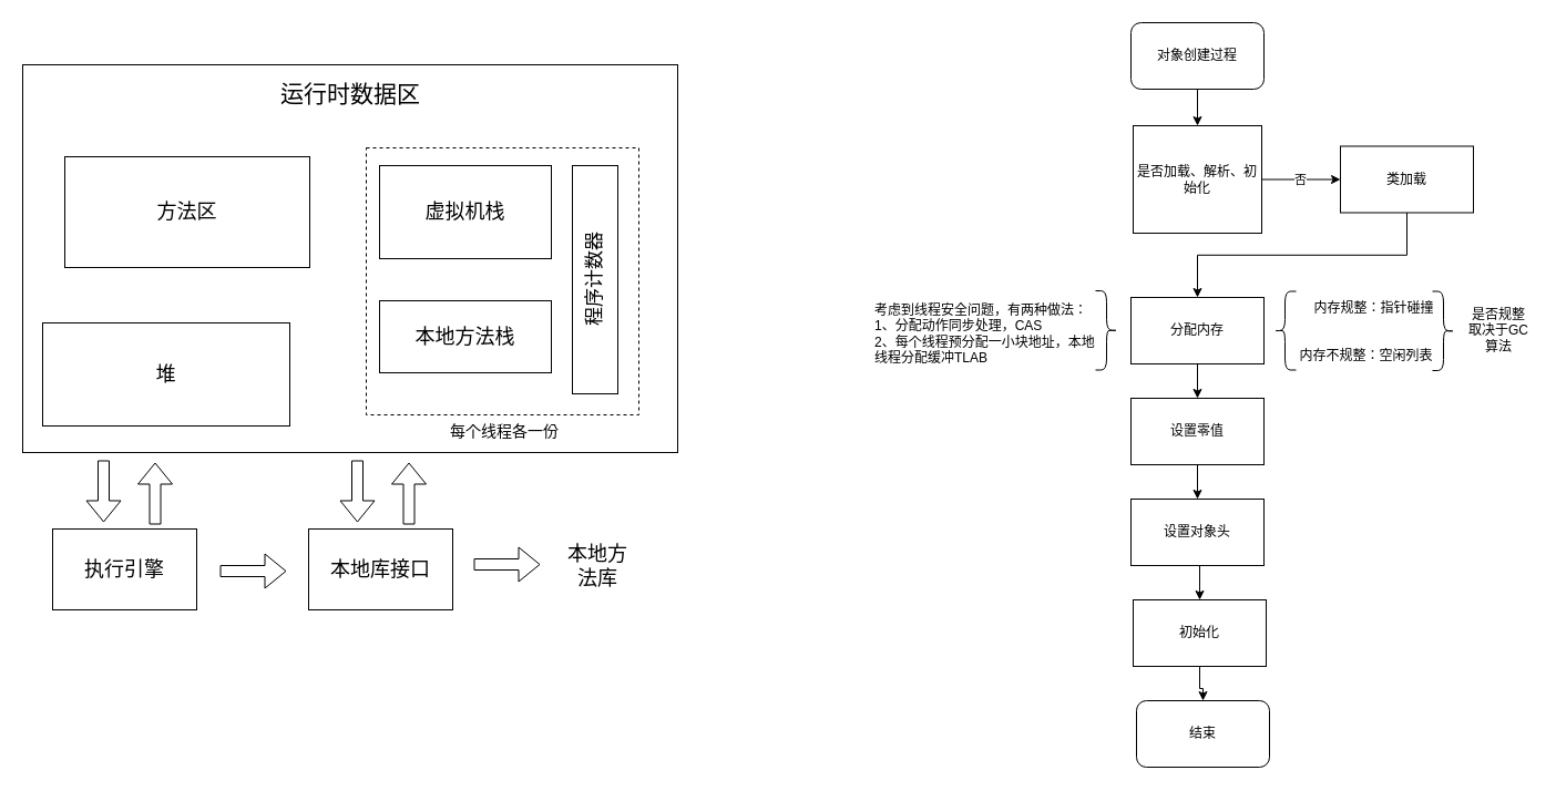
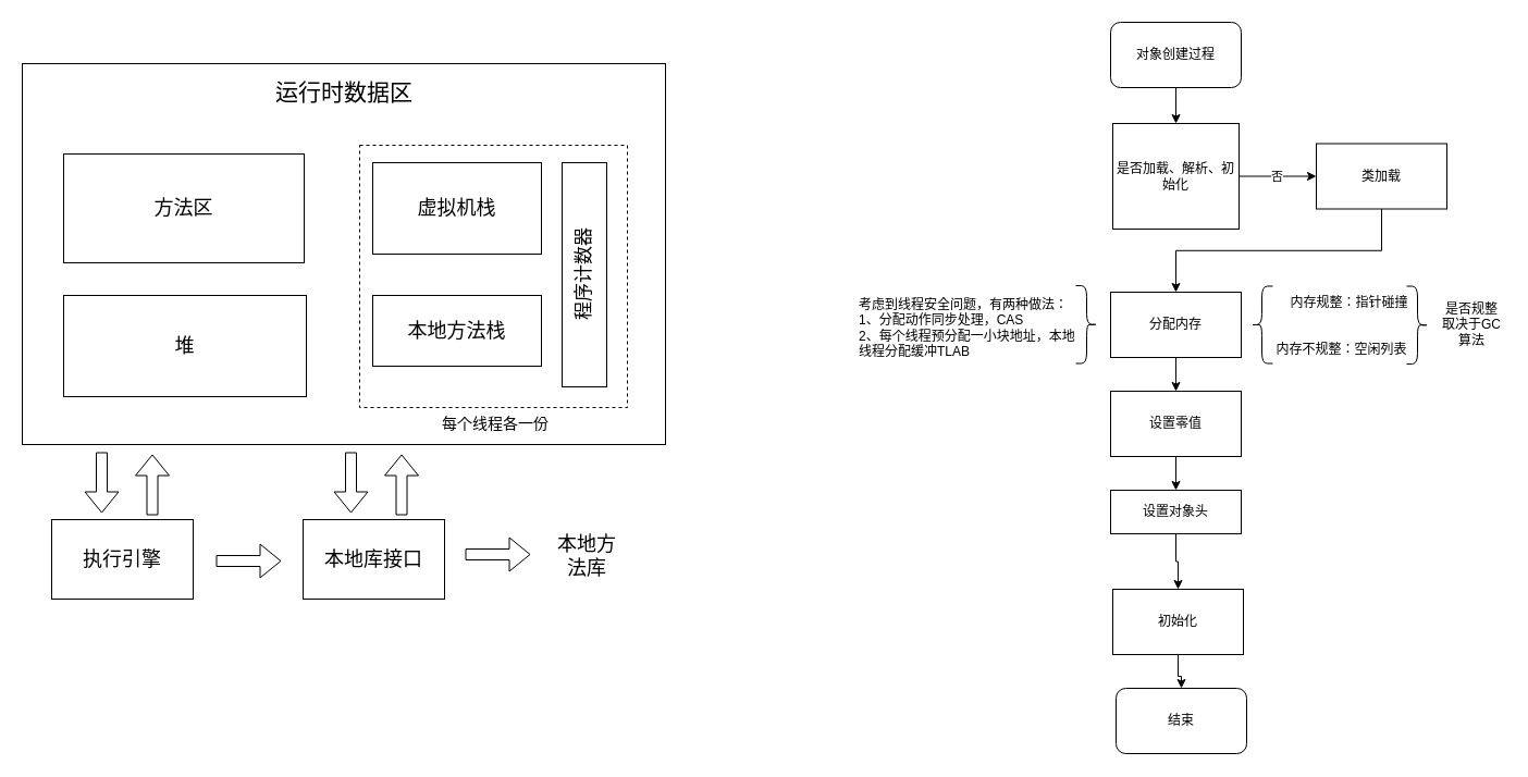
  <mxCell id="0" />
  <mxCell id="1" parent="0" />
  <mxCell id="2" value="" style="rounded=0;whiteSpace=wrap;html=1;" parent="1" vertex="1"><mxGeometry x="20" y="58" width="591" height="350" as="geometry" /></mxCell>
  <mxCell id="3" value="方法区" style="rounded=0;whiteSpace=wrap;html=1;fontSize=18;" parent="1" vertex="1"><mxGeometry x="58" y="141" width="221" height="100" as="geometry" /></mxCell>
  <mxCell id="4" value="&lt;font style=&quot;font-size: 21px;&quot;&gt;运行时数据区&lt;/font&gt;" style="text;html=1;align=center;verticalAlign=middle;whiteSpace=wrap;rounded=0;" parent="1" vertex="1"><mxGeometry x="184.5" y="69" width="262" height="30" as="geometry" /></mxCell>
- <mxCell id="5" value="堆" style="rounded=0;whiteSpace=wrap;html=1;fontSize=18;" parent="1" vertex="1"><mxGeometry x="38" y="291" width="223" height="93" as="geometry" /></mxCell>
+ <mxCell id="5" value="堆" style="rounded=0;whiteSpace=wrap;html=1;fontSize=18;" parent="1" vertex="1"><mxGeometry x="58" y="271" width="223" height="93" as="geometry" /></mxCell>
  <mxCell id="6" value="虚拟机栈" style="rounded=0;whiteSpace=wrap;html=1;fontSize=18;" parent="1" vertex="1"><mxGeometry x="342" y="149" width="155" height="84" as="geometry" /></mxCell>
  <mxCell id="7" value="本地方法栈" style="rounded=0;whiteSpace=wrap;html=1;fontSize=18;" parent="1" vertex="1"><mxGeometry x="342" y="271" width="155" height="65" as="geometry" /></mxCell>
  <mxCell id="8" value="程序计数器" style="rounded=0;whiteSpace=wrap;html=1;horizontal=0;verticalAlign=middle;rotation=0;fontSize=17;" parent="1" vertex="1"><mxGeometry x="516" y="149" width="41" height="206" as="geometry" /></mxCell>
  <mxCell id="9" value="" style="rounded=0;whiteSpace=wrap;html=1;fillColor=none;dashed=1;" parent="1" vertex="1"><mxGeometry x="330" y="133" width="246" height="241" as="geometry" /></mxCell>
  <mxCell id="10" value="每个线程各一份" style="text;html=1;align=center;verticalAlign=middle;whiteSpace=wrap;rounded=0;fontSize=14;textShadow=0;labelBackgroundColor=none;labelBorderColor=none;" parent="1" vertex="1"><mxGeometry x="371" y="374" width="168" height="30" as="geometry" /></mxCell>
  <mxCell id="11" value="执行引擎" style="rounded=0;whiteSpace=wrap;html=1;fontSize=18;" parent="1" vertex="1"><mxGeometry x="47" y="477" width="130" height="73" as="geometry" /></mxCell>
  <mxCell id="12" value="本地库接口" style="rounded=0;whiteSpace=wrap;html=1;fontSize=18;" parent="1" vertex="1"><mxGeometry x="278" y="477" width="130" height="73" as="geometry" /></mxCell>
  <mxCell id="13" value="" style="shape=flexArrow;endArrow=classic;html=1;rounded=0;" parent="1" edge="1"><mxGeometry width="50" height="50" relative="1" as="geometry"><mxPoint x="198" y="515" as="sourcePoint" /><mxPoint x="258" y="515" as="targetPoint" /></mxGeometry></mxCell>
  <mxCell id="14" value="" style="shape=flexArrow;endArrow=classic;html=1;rounded=0;" parent="1" edge="1"><mxGeometry width="50" height="50" relative="1" as="geometry"><mxPoint x="93" y="415" as="sourcePoint" /><mxPoint x="93" y="471" as="targetPoint" /></mxGeometry></mxCell>
  <mxCell id="15" value="" style="shape=flexArrow;endArrow=classic;html=1;rounded=0;" parent="1" edge="1"><mxGeometry width="50" height="50" relative="1" as="geometry"><mxPoint x="139.5" y="473" as="sourcePoint" /><mxPoint x="139.5" y="417" as="targetPoint" /></mxGeometry></mxCell>
  <mxCell id="16" value="" style="shape=flexArrow;endArrow=classic;html=1;rounded=0;" parent="1" edge="1"><mxGeometry width="50" height="50" relative="1" as="geometry"><mxPoint x="322" y="415" as="sourcePoint" /><mxPoint x="322" y="471" as="targetPoint" /></mxGeometry></mxCell>
  <mxCell id="17" value="" style="shape=flexArrow;endArrow=classic;html=1;rounded=0;" parent="1" edge="1"><mxGeometry width="50" height="50" relative="1" as="geometry"><mxPoint x="368.5" y="473" as="sourcePoint" /><mxPoint x="368.5" y="417" as="targetPoint" /></mxGeometry></mxCell>
  <mxCell id="18" value="" style="shape=flexArrow;endArrow=classic;html=1;rounded=0;" parent="1" edge="1"><mxGeometry width="50" height="50" relative="1" as="geometry"><mxPoint x="427" y="509" as="sourcePoint" /><mxPoint x="487" y="509" as="targetPoint" /></mxGeometry></mxCell>
  <mxCell id="19" value="本地方法库" style="text;html=1;align=center;verticalAlign=middle;whiteSpace=wrap;rounded=0;fontSize=18;" parent="1" vertex="1"><mxGeometry x="509" y="496" width="60" height="30" as="geometry" /></mxCell>
  <mxCell id="20" style="edgeStyle=orthogonalEdgeStyle;rounded=0;orthogonalLoop=1;jettySize=auto;html=1;" edge="1" parent="1" source="21" target="26"><mxGeometry relative="1" as="geometry" /></mxCell>
  <mxCell id="21" value="对象创建过程" style="rounded=1;whiteSpace=wrap;html=1;" vertex="1" parent="1"><mxGeometry x="1020" y="20" width="120" height="60" as="geometry" /></mxCell>
  <mxCell id="22" style="edgeStyle=orthogonalEdgeStyle;rounded=0;orthogonalLoop=1;jettySize=auto;html=1;exitX=0.5;exitY=1;exitDx=0;exitDy=0;entryX=0.5;entryY=0;entryDx=0;entryDy=0;" edge="1" parent="1" source="23" target="28"><mxGeometry relative="1" as="geometry" /></mxCell>
  <mxCell id="23" value="分配内存" style="rounded=0;whiteSpace=wrap;html=1;" vertex="1" parent="1"><mxGeometry x="1020" y="268" width="120" height="60" as="geometry" /></mxCell>
  <mxCell id="24" style="edgeStyle=orthogonalEdgeStyle;rounded=0;orthogonalLoop=1;jettySize=auto;html=1;exitX=1;exitY=0.5;exitDx=0;exitDy=0;entryX=0;entryY=0.5;entryDx=0;entryDy=0;" edge="1" parent="1" source="26" target="34"><mxGeometry relative="1" as="geometry" /></mxCell>
  <mxCell id="25" value="否" style="edgeLabel;html=1;align=center;verticalAlign=middle;resizable=0;points=[];" vertex="1" connectable="0" parent="24"><mxGeometry x="-0.042" y="1" relative="1" as="geometry"><mxPoint y="1" as="offset" /></mxGeometry></mxCell>
  <mxCell id="26" value="是否加载、解析、初始化" style="whiteSpace=wrap;html=1;rounded=0;" vertex="1" parent="1"><mxGeometry x="1022" y="113" width="116" height="97" as="geometry" /></mxCell>
  <mxCell id="27" style="edgeStyle=orthogonalEdgeStyle;rounded=0;orthogonalLoop=1;jettySize=auto;html=1;exitX=0.5;exitY=1;exitDx=0;exitDy=0;entryX=0.5;entryY=0;entryDx=0;entryDy=0;" edge="1" parent="1" source="28" target="30"><mxGeometry relative="1" as="geometry" /></mxCell>
  <mxCell id="28" value="设置零值" style="rounded=0;whiteSpace=wrap;html=1;" vertex="1" parent="1"><mxGeometry x="1020" y="359" width="120" height="60" as="geometry" /></mxCell>
  <mxCell id="29" style="edgeStyle=orthogonalEdgeStyle;rounded=0;orthogonalLoop=1;jettySize=auto;html=1;exitX=0.5;exitY=1;exitDx=0;exitDy=0;entryX=0.5;entryY=0;entryDx=0;entryDy=0;" edge="1" parent="1" source="30" target="32"><mxGeometry relative="1" as="geometry" /></mxCell>
- <mxCell id="30" value="设置对象头" style="rounded=0;whiteSpace=wrap;html=1;" vertex="1" parent="1"><mxGeometry x="1020" y="450" width="120" height="60" as="geometry" /></mxCell>
+ <mxCell id="30" value="设置对象头" style="rounded=0;whiteSpace=wrap;html=1;" vertex="1" parent="1"><mxGeometry x="1020" y="450" width="120" height="40" as="geometry" /></mxCell>
  <mxCell id="31" style="edgeStyle=orthogonalEdgeStyle;rounded=0;orthogonalLoop=1;jettySize=auto;html=1;entryX=0.5;entryY=0;entryDx=0;entryDy=0;" edge="1" parent="1" source="32" target="35"><mxGeometry relative="1" as="geometry" /></mxCell>
  <mxCell id="32" value="初始化" style="rounded=0;whiteSpace=wrap;html=1;" vertex="1" parent="1"><mxGeometry x="1022" y="541" width="120" height="60" as="geometry" /></mxCell>
  <mxCell id="33" style="edgeStyle=orthogonalEdgeStyle;rounded=0;orthogonalLoop=1;jettySize=auto;html=1;exitX=0.5;exitY=1;exitDx=0;exitDy=0;" edge="1" parent="1" source="34" target="23"><mxGeometry relative="1" as="geometry" /></mxCell>
  <mxCell id="34" value="类加载" style="rounded=0;whiteSpace=wrap;html=1;" vertex="1" parent="1"><mxGeometry x="1209" y="131.5" width="120" height="60" as="geometry" /></mxCell>
  <mxCell id="35" value="结束" style="rounded=1;whiteSpace=wrap;html=1;" vertex="1" parent="1"><mxGeometry x="1025" y="632" width="120" height="60" as="geometry" /></mxCell>
  <mxCell id="36" value="" style="shape=curlyBracket;whiteSpace=wrap;html=1;rounded=1;labelPosition=left;verticalLabelPosition=middle;align=right;verticalAlign=middle;" vertex="1" parent="1"><mxGeometry x="1149" y="262.5" width="20" height="71" as="geometry" /></mxCell>
  <mxCell id="37" value="内存规整：指针碰撞" style="text;html=1;align=center;verticalAlign=middle;whiteSpace=wrap;rounded=0;" vertex="1" parent="1"><mxGeometry x="1169" y="262.5" width="141" height="30" as="geometry" /></mxCell>
  <mxCell id="38" value="内存不规整：空闲列表" style="text;html=1;align=center;verticalAlign=middle;whiteSpace=wrap;rounded=0;" vertex="1" parent="1"><mxGeometry x="1162" y="306" width="141" height="30" as="geometry" /></mxCell>
  <mxCell id="39" value="" style="shape=curlyBracket;whiteSpace=wrap;html=1;rounded=1;flipH=1;labelPosition=right;verticalLabelPosition=middle;align=left;verticalAlign=middle;" vertex="1" parent="1"><mxGeometry x="1292" y="262.5" width="20" height="71.5" as="geometry" /></mxCell>
  <mxCell id="40" value="是否规整取决于GC算法" style="text;html=1;align=center;verticalAlign=middle;whiteSpace=wrap;rounded=0;" vertex="1" parent="1"><mxGeometry x="1322" y="283" width="60" height="30" as="geometry" /></mxCell>
  <mxCell id="41" value="" style="shape=curlyBracket;whiteSpace=wrap;html=1;rounded=1;flipH=1;labelPosition=right;verticalLabelPosition=middle;align=left;verticalAlign=middle;" vertex="1" parent="1"><mxGeometry x="988" y="262" width="20" height="71.5" as="geometry" /></mxCell>
  <mxCell id="42" value="考虑到线程安全问题，有两种做法：&lt;div&gt;1、分配动作同步处理，CAS&lt;/div&gt;&lt;div&gt;2、每个线程预分配一小块地址，本地线程分配缓冲TLAB&lt;/div&gt;" style="text;html=1;align=left;verticalAlign=middle;whiteSpace=wrap;rounded=0;" vertex="1" parent="1"><mxGeometry x="787" y="262.5" width="204" height="76.5" as="geometry" /></mxCell>
